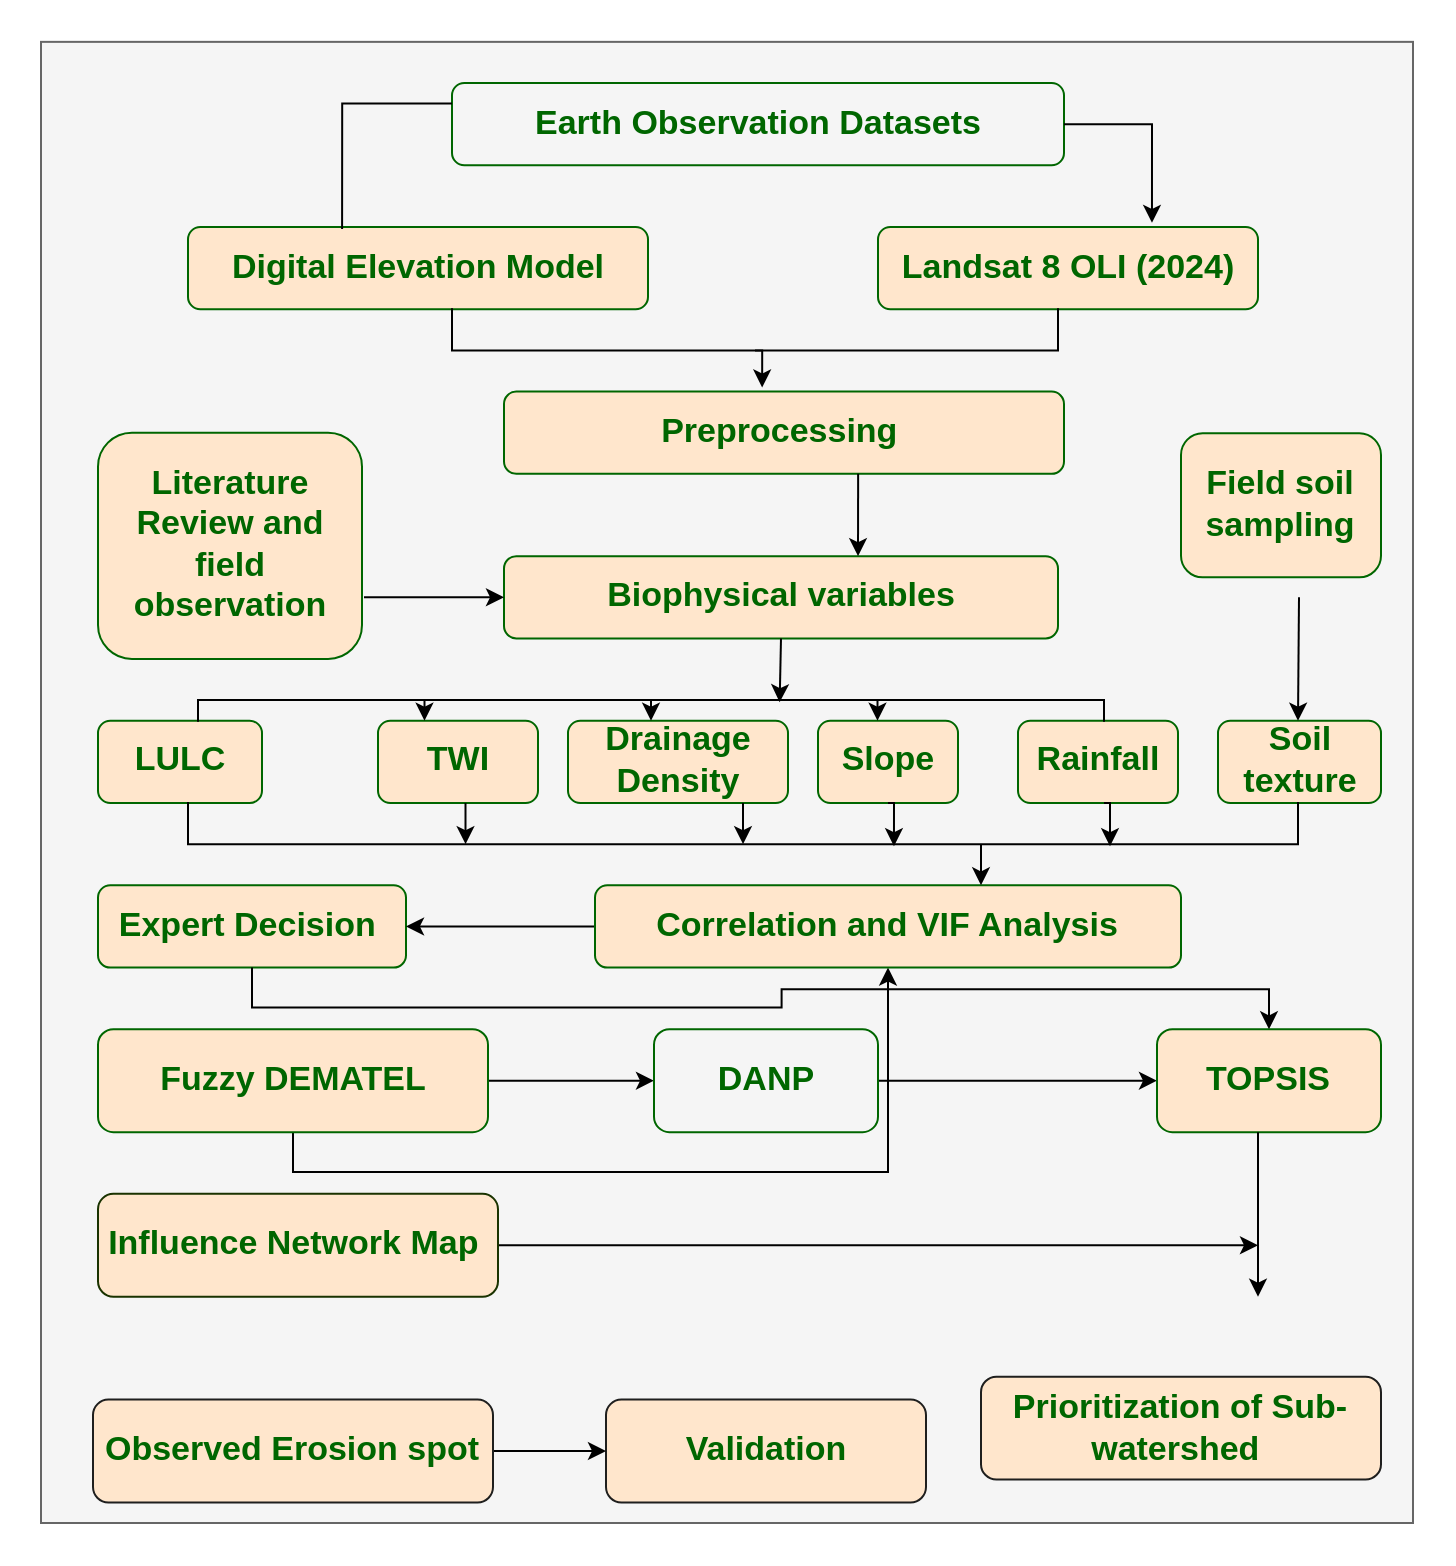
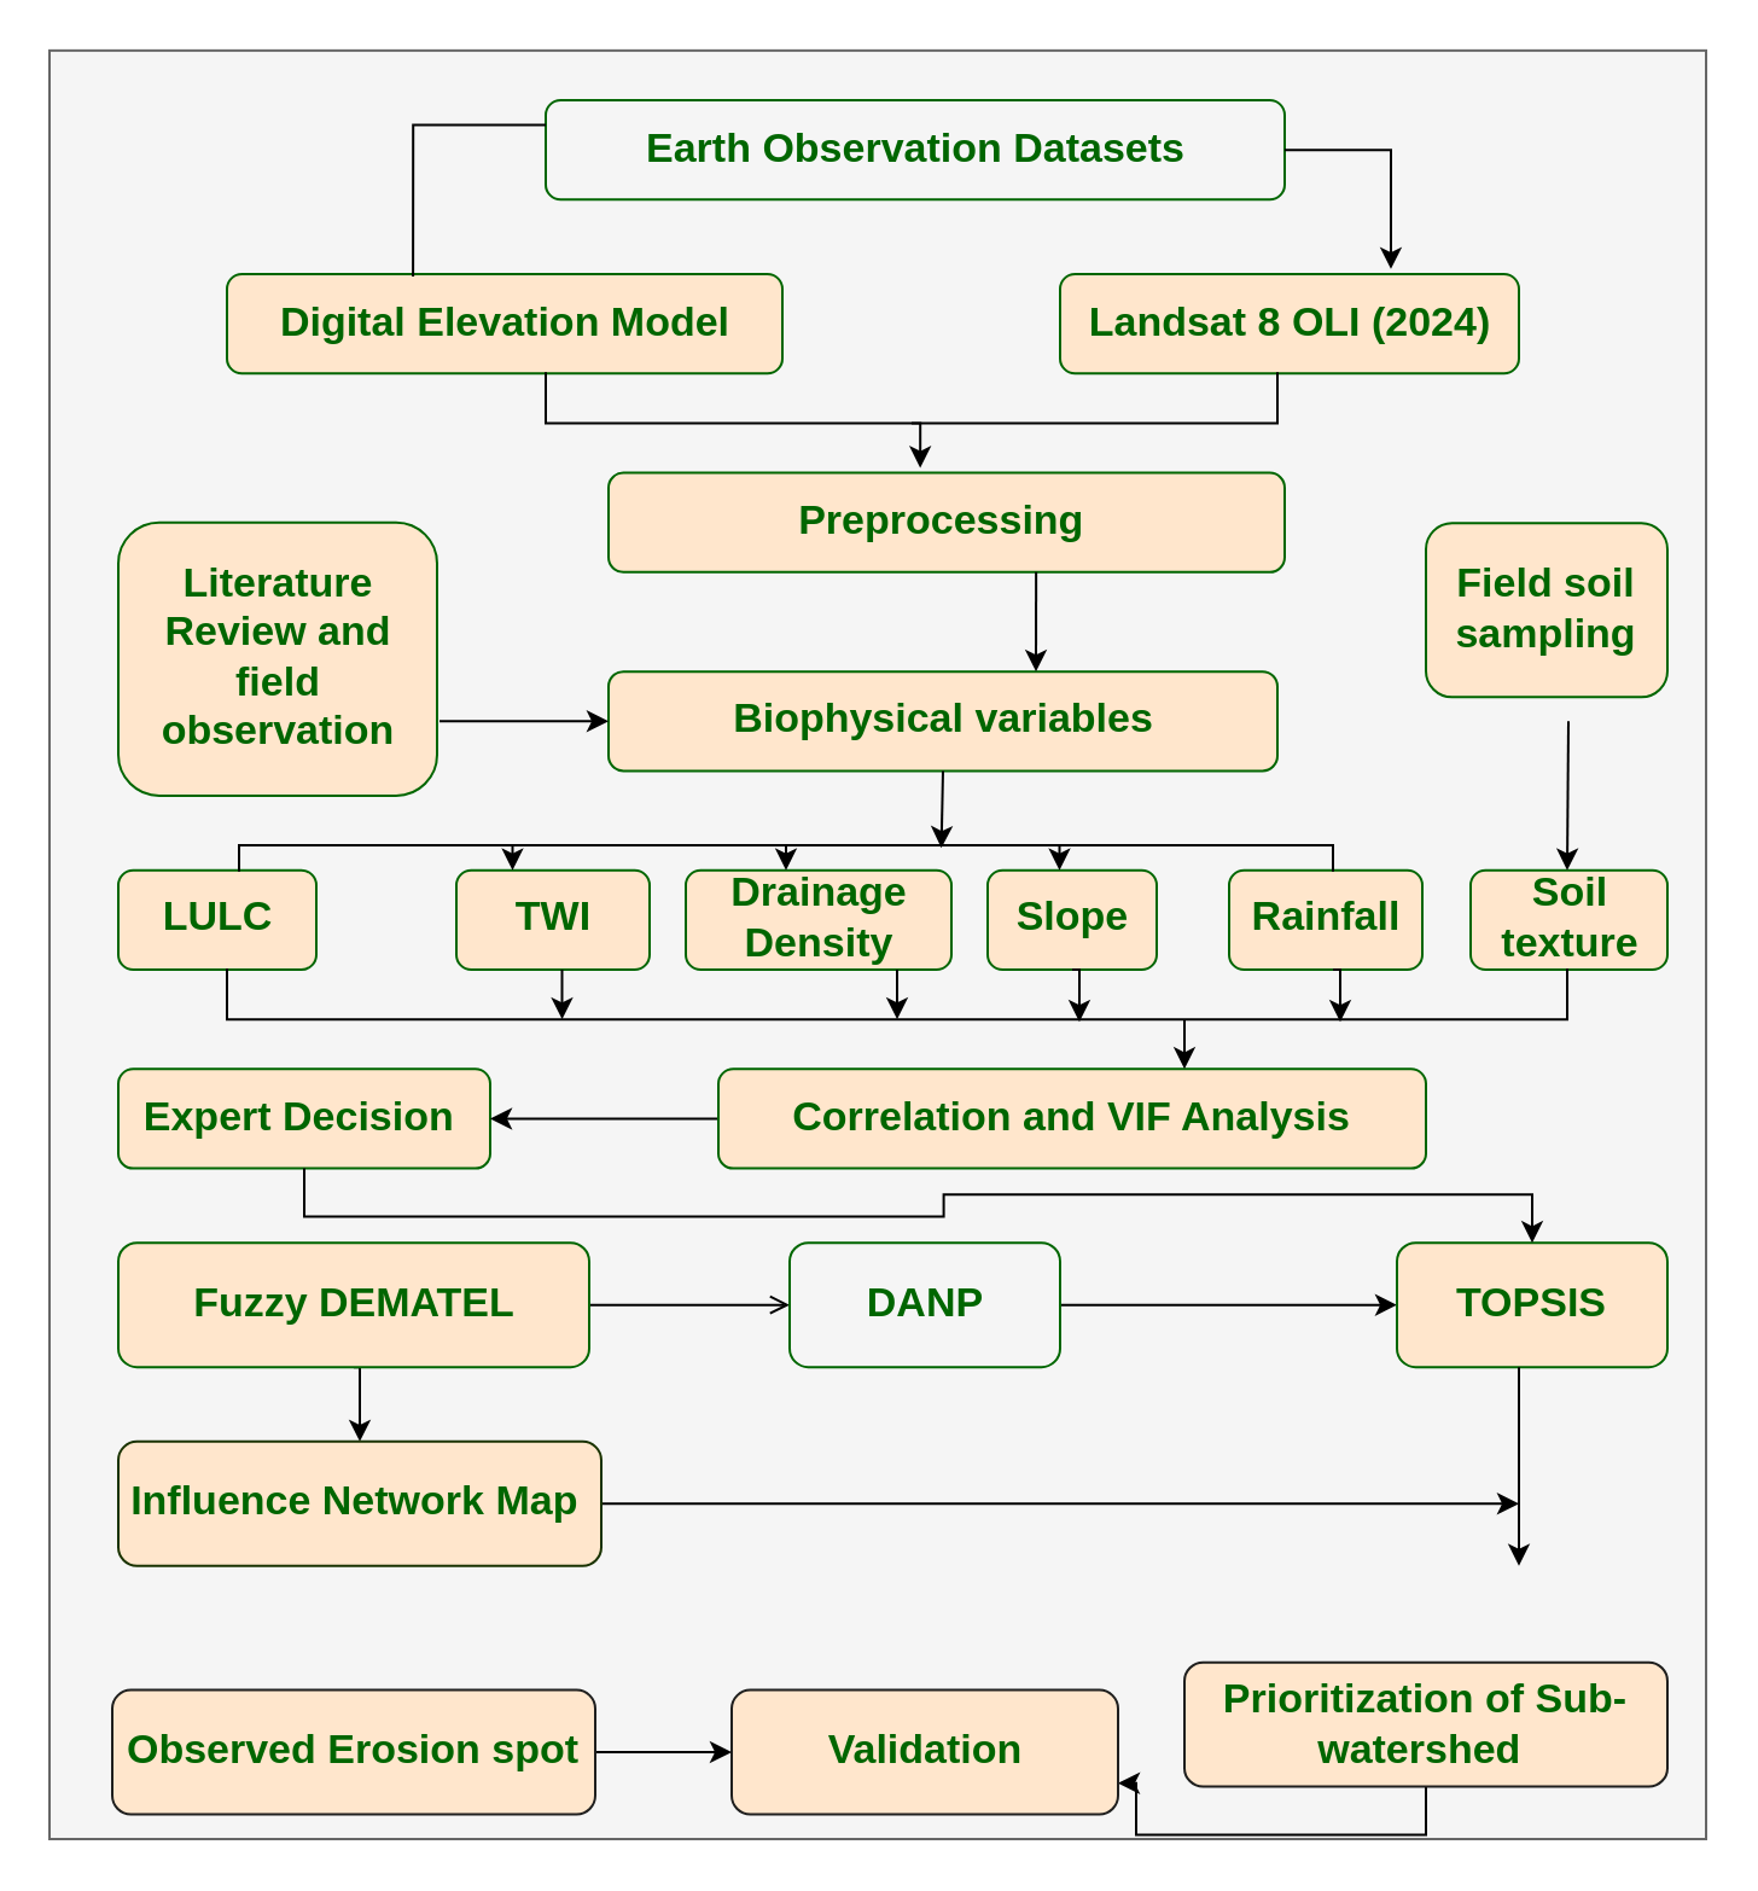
  <mxCell id="0" />
  <mxCell id="1" parent="0" />
  <mxCell id="2" value="" style="group" vertex="1" connectable="0" parent="1"><mxGeometry x="46" y="41" width="660" height="720" as="geometry" /></mxCell>
  <mxCell id="3" value="" style="rounded=0;whiteSpace=wrap;html=1;fillColor=#f5f5f5;fontColor=#333333;strokeColor=#666666;" vertex="1" parent="2"><mxGeometry x="-26" y="-20.571" width="686" height="740.571" as="geometry" /></mxCell>
  <mxCell id="4" value="&lt;font style=&quot;color: rgb(0, 102, 0);&quot;&gt;Earth Observation Datasets&lt;/font&gt;" style="rounded=1;whiteSpace=wrap;html=1;fontStyle=1;fontSize=17;fillColor=#f5f5f5;strokeColor=light-dark(#006600,#996500);" vertex="1" parent="2"><mxGeometry x="179.5" width="306" height="41.143" as="geometry" /></mxCell>
  <mxCell id="5" value="&lt;font style=&quot;font-size: 17px; color: rgb(0, 102, 0);&quot;&gt;Digital Elevation Model&lt;/font&gt;" style="rounded=1;whiteSpace=wrap;html=1;fillColor=#ffe6cc;strokeColor=#006600;fontStyle=1" vertex="1" parent="2"><mxGeometry x="47.5" y="72" width="230" height="41.143" as="geometry" /></mxCell>
  <mxCell id="6" value="&lt;font style=&quot;font-size: 17px; color: rgb(0, 102, 0);&quot;&gt;&lt;b&gt;Landsat 8 OLI (2024)&lt;/b&gt;&lt;/font&gt;" style="rounded=1;whiteSpace=wrap;html=1;fillColor=#ffe6cc;strokeColor=light-dark(#006600,#996500);" vertex="1" parent="2"><mxGeometry x="392.5" y="72" width="190" height="41.143" as="geometry" /></mxCell>
  <mxCell id="7" value="&lt;font style=&quot;font-size: 17px; color: rgb(0, 102, 0);&quot;&gt;Preprocessing&amp;nbsp;&lt;/font&gt;" style="rounded=1;whiteSpace=wrap;html=1;fillColor=#ffe6cc;strokeColor=#006600;fontStyle=1" vertex="1" parent="2"><mxGeometry x="205.5" y="154.286" width="280" height="41.143" as="geometry" /></mxCell>
  <mxCell id="8" value="&lt;font style=&quot;font-size: 17px; color: rgb(0, 102, 0);&quot;&gt;Biophysical variables&lt;/font&gt;" style="rounded=1;whiteSpace=wrap;html=1;fillColor=#ffe6cc;strokeColor=#006600;fontStyle=1" vertex="1" parent="2"><mxGeometry x="205.5" y="236.571" width="277" height="41.143" as="geometry" /></mxCell>
  <mxCell id="9" value="&lt;font style=&quot;font-size: 17px; color: rgb(0, 102, 0);&quot;&gt;LULC&lt;/font&gt;" style="rounded=1;whiteSpace=wrap;html=1;fillColor=#ffe6cc;strokeColor=#006600;fontStyle=1" vertex="1" parent="2"><mxGeometry x="2.5" y="318.857" width="82" height="41.143" as="geometry" /></mxCell>
  <mxCell id="10" value="&lt;font style=&quot;font-size: 17px; color: rgb(0, 102, 0);&quot;&gt;Literature Review and field observation&lt;/font&gt;" style="rounded=1;whiteSpace=wrap;html=1;fillColor=#ffe6cc;strokeColor=#006600;fontStyle=1" vertex="1" parent="2"><mxGeometry x="2.5" y="174.857" width="132" height="113.143" as="geometry" /></mxCell>
  <mxCell id="11" value="&lt;font style=&quot;font-size: 17px; color: rgb(0, 102, 0);&quot;&gt;TWI&lt;/font&gt;" style="rounded=1;whiteSpace=wrap;html=1;fillColor=#ffe6cc;strokeColor=#006600;fontStyle=1" vertex="1" parent="2"><mxGeometry x="142.5" y="318.857" width="80" height="41.143" as="geometry" /></mxCell>
  <mxCell id="12" value="&lt;font style=&quot;font-size: 17px; color: rgb(0, 102, 0);&quot;&gt;Drainage Density&lt;/font&gt;" style="rounded=1;whiteSpace=wrap;html=1;fillColor=#ffe6cc;strokeColor=#006600;fontStyle=1" vertex="1" parent="2"><mxGeometry x="237.5" y="318.857" width="110" height="41.143" as="geometry" /></mxCell>
  <mxCell id="13" value="&lt;font style=&quot;font-size: 17px; color: rgb(0, 102, 0);&quot;&gt;Slope&lt;/font&gt;" style="rounded=1;whiteSpace=wrap;html=1;fillColor=#ffe6cc;strokeColor=#006600;fontStyle=1" vertex="1" parent="2"><mxGeometry x="362.5" y="318.857" width="70" height="41.143" as="geometry" /></mxCell>
  <mxCell id="14" value="&lt;font style=&quot;font-size: 17px; color: rgb(0, 102, 0);&quot;&gt;Rainfall&lt;/font&gt;" style="rounded=1;whiteSpace=wrap;html=1;fillColor=#ffe6cc;strokeColor=#006600;fontStyle=1" vertex="1" parent="2"><mxGeometry x="462.5" y="318.857" width="80" height="41.143" as="geometry" /></mxCell>
  <mxCell id="15" value="&lt;font style=&quot;font-size: 17px; color: rgb(0, 102, 0);&quot;&gt;Soil texture&lt;/font&gt;" style="rounded=1;whiteSpace=wrap;html=1;fillColor=#ffe6cc;strokeColor=#006600;fontStyle=1" vertex="1" parent="2"><mxGeometry x="562.5" y="318.857" width="81.5" height="41.143" as="geometry" /></mxCell>
  <mxCell id="16" value="&lt;font style=&quot;font-size: 17px; color: rgb(0, 102, 0);&quot;&gt;Field soil sampling&lt;/font&gt;" style="rounded=1;whiteSpace=wrap;html=1;fillColor=#ffe6cc;strokeColor=#006600;fontStyle=1" vertex="1" parent="2"><mxGeometry x="544" y="175.143" width="100" height="72" as="geometry" /></mxCell>
  <mxCell id="17" value="&lt;font style=&quot;font-size: 17px; color: rgb(0, 102, 0);&quot;&gt;Expert Decision&amp;nbsp;&lt;/font&gt;" style="rounded=1;whiteSpace=wrap;html=1;fillColor=#ffe6cc;strokeColor=#006600;fontStyle=1" vertex="1" parent="2"><mxGeometry x="2.5" y="401.143" width="154" height="41.143" as="geometry" /></mxCell>
- <mxCell id="18" style="edgeStyle=orthogonalEdgeStyle;rounded=0;orthogonalLoop=1;jettySize=auto;html=1;exitX=1;exitY=0.5;exitDx=0;exitDy=0;entryX=0;entryY=0.5;entryDx=0;entryDy=0;" edge="1" parent="2" source="20" target="22"><mxGeometry relative="1" as="geometry" /></mxCell>
- <mxCell id="19" style="edgeStyle=orthogonalEdgeStyle;rounded=0;orthogonalLoop=1;jettySize=auto;html=1;exitX=0.5;exitY=1;exitDx=0;exitDy=0;" edge="1" parent="2" source="20" target="24"><mxGeometry relative="1" as="geometry" /></mxCell>
+ <mxCell id="18" style="edgeStyle=orthogonalEdgeStyle;rounded=0;orthogonalLoop=1;jettySize=auto;html=1;exitX=1;exitY=0.5;exitDx=0;exitDy=0;entryX=0;entryY=0.5;entryDx=0;entryDy=0;endArrow=open;" edge="1" parent="2" source="20" target="22"><mxGeometry relative="1" as="geometry" /></mxCell>
+ <mxCell id="19" style="edgeStyle=orthogonalEdgeStyle;rounded=0;orthogonalLoop=1;jettySize=auto;html=1;exitX=0.5;exitY=1;exitDx=0;exitDy=0;entryX=0.5;entryY=0;entryDx=0;entryDy=0;" edge="1" parent="2" source="20" target="26"><mxGeometry relative="1" as="geometry" /></mxCell>
  <mxCell id="20" value="&lt;font style=&quot;font-size: 17px; color: rgb(0, 102, 0);&quot;&gt;Fuzzy DEMATEL&lt;/font&gt;" style="rounded=1;whiteSpace=wrap;html=1;fillColor=#ffe6cc;strokeColor=#006600;fontStyle=1" vertex="1" parent="2"><mxGeometry x="2.5" y="473.143" width="195" height="51.429" as="geometry" /></mxCell>
  <mxCell id="21" style="edgeStyle=orthogonalEdgeStyle;rounded=0;orthogonalLoop=1;jettySize=auto;html=1;exitX=1;exitY=0.5;exitDx=0;exitDy=0;entryX=0;entryY=0.5;entryDx=0;entryDy=0;" edge="1" parent="2" source="22" target="27"><mxGeometry relative="1" as="geometry" /></mxCell>
  <mxCell id="22" value="&lt;font style=&quot;font-size: 17px; color: rgb(0, 102, 0);&quot;&gt;DANP&lt;/font&gt;" style="rounded=1;whiteSpace=wrap;html=1;fillColor=#f5f5f5;strokeColor=#006600;fontStyle=1;" vertex="1" parent="2"><mxGeometry x="280.5" y="473.143" width="112" height="51.429" as="geometry" /></mxCell>
  <mxCell id="23" style="edgeStyle=orthogonalEdgeStyle;rounded=0;orthogonalLoop=1;jettySize=auto;html=1;exitX=0;exitY=0.5;exitDx=0;exitDy=0;entryX=1;entryY=0.5;entryDx=0;entryDy=0;" edge="1" parent="2" source="24" target="17"><mxGeometry relative="1" as="geometry" /></mxCell>
  <mxCell id="24" value="&lt;font style=&quot;font-size: 17px; color: rgb(0, 102, 0);&quot;&gt;Correlation and VIF Analysis&lt;/font&gt;" style="rounded=1;whiteSpace=wrap;html=1;fillColor=#ffe6cc;strokeColor=#006600;fontStyle=1" vertex="1" parent="2"><mxGeometry x="251" y="401.143" width="293" height="41.143" as="geometry" /></mxCell>
  <mxCell id="25" style="edgeStyle=orthogonalEdgeStyle;rounded=0;orthogonalLoop=1;jettySize=auto;html=1;exitX=1;exitY=0.5;exitDx=0;exitDy=0;" edge="1" parent="2" source="26"><mxGeometry relative="1" as="geometry"><mxPoint x="582.5" y="581.143" as="targetPoint" /></mxGeometry></mxCell>
  <mxCell id="26" value="&lt;font style=&quot;font-size: 17px; color: rgb(0, 102, 0);&quot;&gt;Influence Network Map&amp;nbsp;&lt;/font&gt;" style="rounded=1;whiteSpace=wrap;html=1;fillColor=#ffe6cc;strokeColor=#1A3300;fontStyle=1" vertex="1" parent="2"><mxGeometry x="2.5" y="555.429" width="200" height="51.429" as="geometry" /></mxCell>
  <mxCell id="27" value="&lt;font style=&quot;font-size: 17px; color: rgb(0, 102, 0);&quot;&gt;TOPSIS&lt;/font&gt;" style="rounded=1;whiteSpace=wrap;html=1;fillColor=#ffe6cc;strokeColor=#006600;fontStyle=1" vertex="1" parent="2"><mxGeometry x="532" y="473.143" width="112" height="51.429" as="geometry" /></mxCell>
+ <mxCell id="28" style="edgeStyle=orthogonalEdgeStyle;rounded=0;orthogonalLoop=1;jettySize=auto;html=1;exitX=0.5;exitY=1;exitDx=0;exitDy=0;entryX=1;entryY=0.75;entryDx=0;entryDy=0;" edge="1" parent="2" source="29" target="30"><mxGeometry relative="1" as="geometry" /></mxCell>
  <mxCell id="29" value="&lt;font style=&quot;font-size: 17px; color: rgb(0, 102, 0);&quot;&gt;Prioritization of Sub-watershed&amp;nbsp;&lt;/font&gt;" style="rounded=1;whiteSpace=wrap;html=1;fillColor=#ffe6cc;strokeColor=light-dark(#1f1f1e, #996500);fontStyle=1" vertex="1" parent="2"><mxGeometry x="444" y="646.857" width="200" height="51.429" as="geometry" /></mxCell>
  <mxCell id="30" value="&lt;font style=&quot;font-size: 17px; color: rgb(0, 102, 0);&quot;&gt;Validation&lt;/font&gt;" style="rounded=1;whiteSpace=wrap;html=1;fillColor=#ffe6cc;strokeColor=light-dark(#1f1f1e, #996500);fontStyle=1" vertex="1" parent="2"><mxGeometry x="256.5" y="658.286" width="160" height="51.429" as="geometry" /></mxCell>
  <mxCell id="31" style="edgeStyle=orthogonalEdgeStyle;rounded=0;orthogonalLoop=1;jettySize=auto;html=1;exitX=1;exitY=0.5;exitDx=0;exitDy=0;entryX=0;entryY=0.5;entryDx=0;entryDy=0;" edge="1" parent="2" source="32" target="30"><mxGeometry relative="1" as="geometry" /></mxCell>
  <mxCell id="32" value="&lt;font color=&quot;#006600&quot;&gt;&lt;span style=&quot;font-size: 17px;&quot;&gt;Observed Erosion spot&lt;/span&gt;&lt;/font&gt;" style="rounded=1;whiteSpace=wrap;html=1;fillColor=#ffe6cc;strokeColor=light-dark(#1f1f1e, #996500);fontStyle=1" vertex="1" parent="2"><mxGeometry y="658.286" width="200" height="51.429" as="geometry" /></mxCell>
  <mxCell id="33" style="edgeStyle=orthogonalEdgeStyle;rounded=0;orthogonalLoop=1;jettySize=auto;html=1;exitX=0;exitY=0.25;exitDx=0;exitDy=0;entryX=0.335;entryY=0.025;entryDx=0;entryDy=0;entryPerimeter=0;endArrow=none;" edge="1" parent="2" source="4" target="5"><mxGeometry relative="1" as="geometry" /></mxCell>
  <mxCell id="34" style="edgeStyle=orthogonalEdgeStyle;rounded=0;orthogonalLoop=1;jettySize=auto;html=1;exitX=1;exitY=0.5;exitDx=0;exitDy=0;entryX=0.721;entryY=-0.05;entryDx=0;entryDy=0;entryPerimeter=0;" edge="1" parent="2" source="4" target="6"><mxGeometry relative="1" as="geometry" /></mxCell>
  <mxCell id="35" value="" style="shape=partialRectangle;whiteSpace=wrap;html=1;bottom=1;right=1;left=1;top=0;fillColor=none;routingCenterX=-0.5;" vertex="1" parent="2"><mxGeometry x="179.5" y="113.143" width="303" height="20.571" as="geometry" /></mxCell>
  <mxCell id="36" style="edgeStyle=orthogonalEdgeStyle;rounded=0;orthogonalLoop=1;jettySize=auto;html=1;exitX=0.5;exitY=1;exitDx=0;exitDy=0;entryX=0.461;entryY=-0.05;entryDx=0;entryDy=0;entryPerimeter=0;" edge="1" parent="2" source="35" target="7"><mxGeometry relative="1" as="geometry" /></mxCell>
  <mxCell id="37" value="" style="shape=partialRectangle;whiteSpace=wrap;html=1;bottom=1;right=1;left=1;top=0;fillColor=none;routingCenterX=-0.5;rotation=-180;" vertex="1" parent="2"><mxGeometry x="52.5" y="308.571" width="453" height="10.286" as="geometry" /></mxCell>
  <mxCell id="38" style="edgeStyle=orthogonalEdgeStyle;rounded=0;orthogonalLoop=1;jettySize=auto;html=1;exitX=0.5;exitY=1;exitDx=0;exitDy=0;entryX=0.358;entryY=0.9;entryDx=0;entryDy=0;entryPerimeter=0;" edge="1" parent="2" source="8" target="37"><mxGeometry relative="1" as="geometry" /></mxCell>
  <mxCell id="39" style="edgeStyle=orthogonalEdgeStyle;rounded=0;orthogonalLoop=1;jettySize=auto;html=1;exitX=0.75;exitY=1;exitDx=0;exitDy=0;entryX=0.75;entryY=0;entryDx=0;entryDy=0;" edge="1" parent="2" source="37" target="37"><mxGeometry relative="1" as="geometry" /></mxCell>
  <mxCell id="40" style="edgeStyle=orthogonalEdgeStyle;rounded=0;orthogonalLoop=1;jettySize=auto;html=1;exitX=0.5;exitY=1;exitDx=0;exitDy=0;entryX=0.5;entryY=0;entryDx=0;entryDy=0;" edge="1" parent="2" source="37" target="37"><mxGeometry relative="1" as="geometry" /></mxCell>
  <mxCell id="41" style="edgeStyle=orthogonalEdgeStyle;rounded=0;orthogonalLoop=1;jettySize=auto;html=1;exitX=0.25;exitY=1;exitDx=0;exitDy=0;entryX=0.25;entryY=0;entryDx=0;entryDy=0;" edge="1" parent="2" source="37" target="37"><mxGeometry relative="1" as="geometry" /></mxCell>
  <mxCell id="42" value="" style="shape=partialRectangle;whiteSpace=wrap;html=1;bottom=1;right=1;left=1;top=0;fillColor=none;routingCenterX=-0.5;" vertex="1" parent="2"><mxGeometry x="47.5" y="360" width="555" height="20.571" as="geometry" /></mxCell>
  <mxCell id="43" style="edgeStyle=orthogonalEdgeStyle;rounded=0;orthogonalLoop=1;jettySize=auto;html=1;exitX=0.25;exitY=0;exitDx=0;exitDy=0;entryX=0.25;entryY=1;entryDx=0;entryDy=0;" edge="1" parent="2" source="42" target="42"><mxGeometry relative="1" as="geometry" /></mxCell>
  <mxCell id="44" style="edgeStyle=orthogonalEdgeStyle;rounded=0;orthogonalLoop=1;jettySize=auto;html=1;exitX=0.5;exitY=0;exitDx=0;exitDy=0;entryX=0.5;entryY=1;entryDx=0;entryDy=0;" edge="1" parent="2" source="42" target="42"><mxGeometry relative="1" as="geometry" /></mxCell>
  <mxCell id="45" style="edgeStyle=orthogonalEdgeStyle;rounded=0;orthogonalLoop=1;jettySize=auto;html=1;exitX=0.5;exitY=1;exitDx=0;exitDy=0;entryX=0.636;entryY=1.05;entryDx=0;entryDy=0;entryPerimeter=0;" edge="1" parent="2" source="13" target="42"><mxGeometry relative="1" as="geometry" /></mxCell>
  <mxCell id="46" style="edgeStyle=orthogonalEdgeStyle;rounded=0;orthogonalLoop=1;jettySize=auto;html=1;exitX=0.5;exitY=1;exitDx=0;exitDy=0;entryX=0.636;entryY=1.05;entryDx=0;entryDy=0;entryPerimeter=0;" edge="1" parent="2"><mxGeometry relative="1" as="geometry"><mxPoint x="505.5" y="360" as="sourcePoint" /><mxPoint x="508.5" y="381.6" as="targetPoint" /></mxGeometry></mxCell>
  <mxCell id="47" value="" style="endArrow=classic;html=1;rounded=0;" edge="1" parent="2"><mxGeometry width="50" height="50" relative="1" as="geometry"><mxPoint x="444" y="380.571" as="sourcePoint" /><mxPoint x="444" y="401.143" as="targetPoint" /></mxGeometry></mxCell>
  <mxCell id="48" style="edgeStyle=orthogonalEdgeStyle;rounded=0;orthogonalLoop=1;jettySize=auto;html=1;exitX=0.5;exitY=1;exitDx=0;exitDy=0;" edge="1" parent="2" source="17" target="27"><mxGeometry relative="1" as="geometry" /></mxCell>
  <mxCell id="49" value="" style="endArrow=classic;html=1;rounded=0;exitX=0.451;exitY=1;exitDx=0;exitDy=0;exitPerimeter=0;" edge="1" parent="2" source="27"><mxGeometry width="50" height="50" relative="1" as="geometry"><mxPoint x="582.5" y="534.857" as="sourcePoint" /><mxPoint x="582.5" y="606.857" as="targetPoint" /></mxGeometry></mxCell>
  <mxCell id="50" value="" style="endArrow=classic;html=1;rounded=0;exitX=0.451;exitY=1;exitDx=0;exitDy=0;exitPerimeter=0;" edge="1" parent="2"><mxGeometry width="50" height="50" relative="1" as="geometry"><mxPoint x="603" y="257.143" as="sourcePoint" /><mxPoint x="602.5" y="318.857" as="targetPoint" /></mxGeometry></mxCell>
  <mxCell id="51" value="" style="endArrow=classic;html=1;rounded=0;exitX=0.451;exitY=1;exitDx=0;exitDy=0;exitPerimeter=0;" edge="1" parent="2"><mxGeometry width="50" height="50" relative="1" as="geometry"><mxPoint x="382.57" y="195.429" as="sourcePoint" /><mxPoint x="382.5" y="236.571" as="targetPoint" /></mxGeometry></mxCell>
  <mxCell id="52" value="" style="endArrow=classic;html=1;rounded=0;" edge="1" parent="2"><mxGeometry width="50" height="50" relative="1" as="geometry"><mxPoint x="135.5" y="257.139" as="sourcePoint" /><mxPoint x="205.5" y="257.139" as="targetPoint" /></mxGeometry></mxCell>
